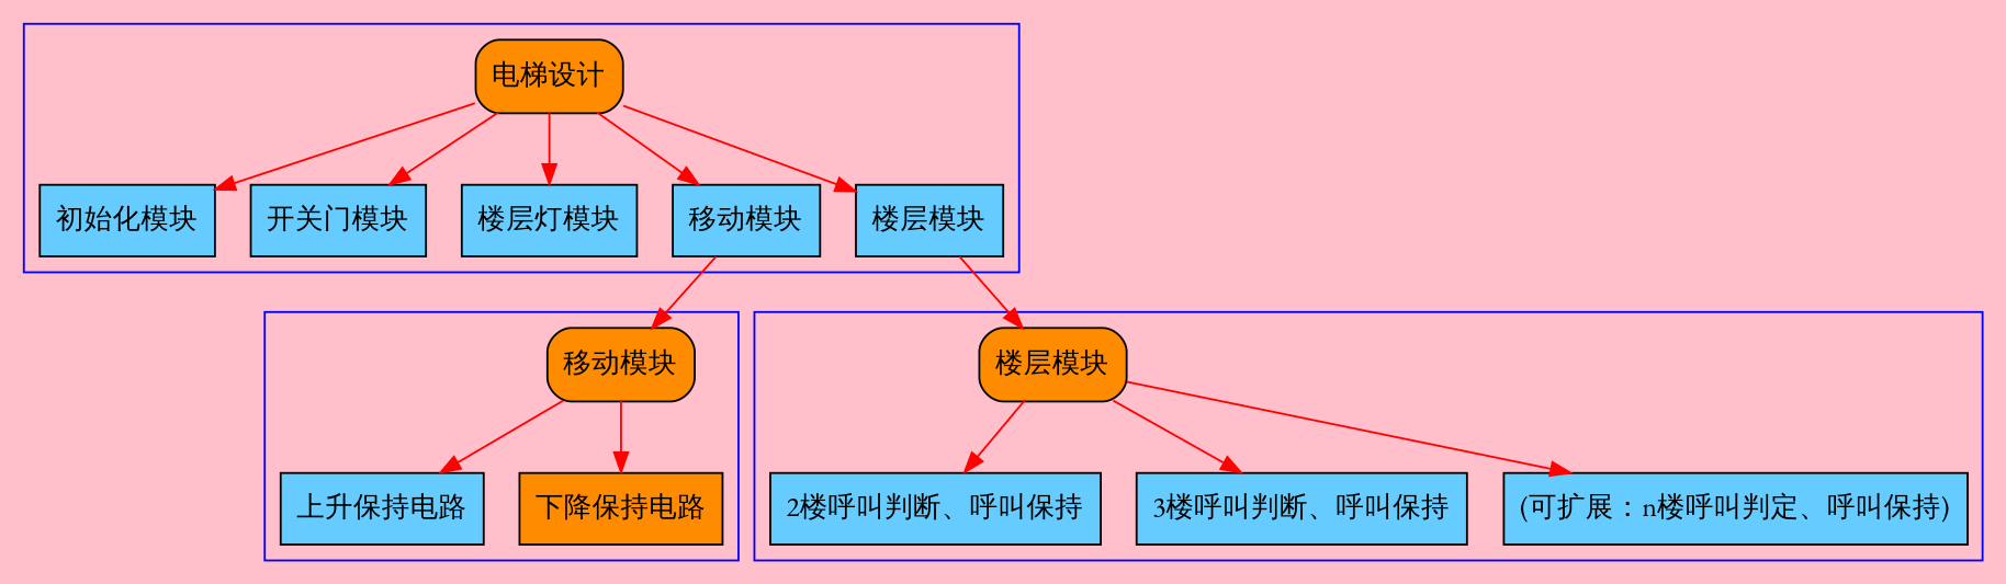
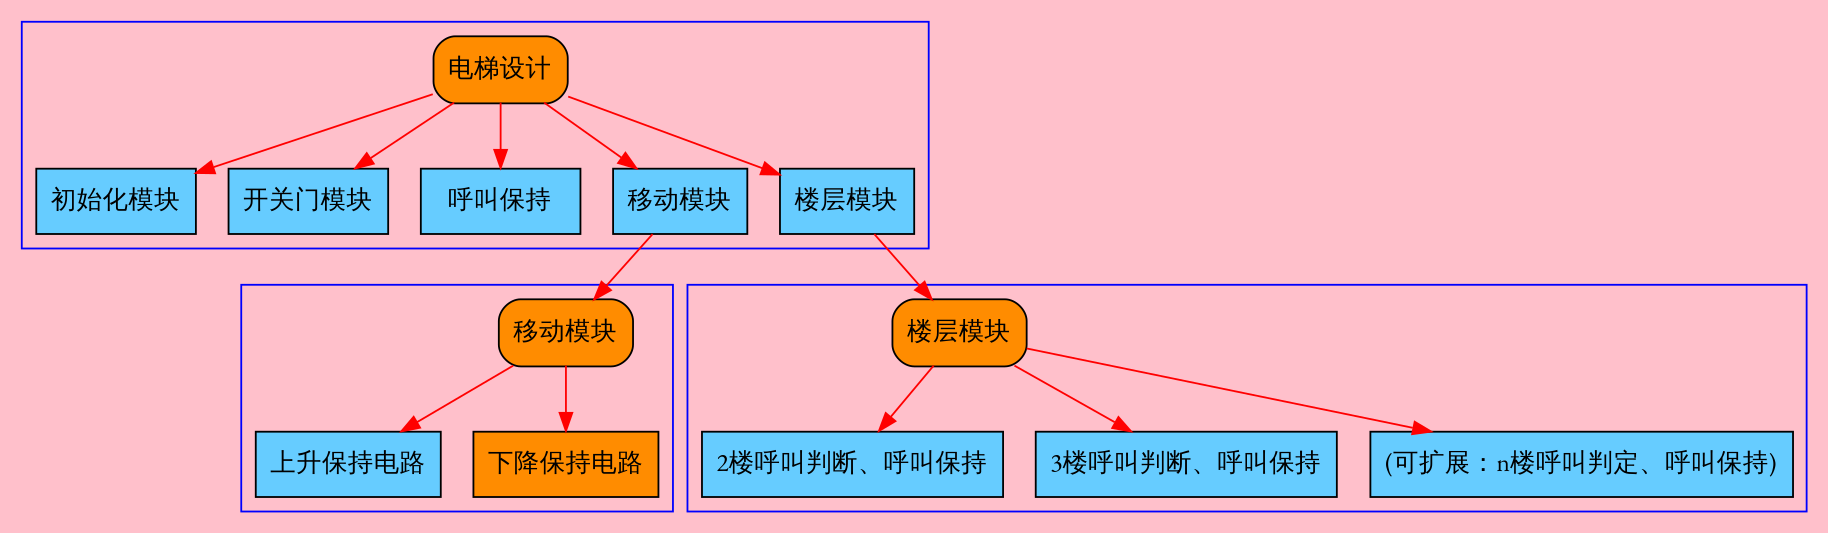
  digraph {
    bgcolor=pink
    fontname="EB Garamond"
    node [fillcolor="#66CCff" fontname="EB Garamond" shape=box style=filled]
    edge [color=red fontname="EB Garamond" style=solid]
    n1 [fillcolor="#FF8C00" label="电梯设计" shape=Mrecord]
    n2 [label="初始化模块"]
    n3 [label="开关门模块"]
-   n4 [label="楼层灯模块"]
+   n4 [label="呼叫保持"]
    n5 [label="移动模块"]
    n6 [label="楼层模块"]
    n7 [fillcolor="#FF8C00" label="移动模块" shape=Mrecord]
    n8 [label="上升保持电路"]
    n9 [fillcolor="#FF8C00" label="下降保持电路"]
    n10 [fillcolor="#FF8C00" label="楼层模块" shape=Mrecord]
    n11 [label="2楼呼叫判断、呼叫保持"]
    n12 [label="3楼呼叫判断、呼叫保持"]
    n13 [label="(可扩展：n楼呼叫判定、呼叫保持)"]
    subgraph cluster_1 {
      color=blue
      n1
      n2
      n3
      n4
      n5
      n6
    }
    subgraph cluster_2 {
      color=blue
      n7
      n8
      n9
    }
    subgraph cluster_3 {
      color=blue
      n10
      n11
      n12
      n13
    }
    n1 -> n2
    n1 -> n3
    n1 -> n4
    n1 -> n5
    n1 -> n6
    n5 -> n7
    n6 -> n10
    n7 -> n8
    n7 -> n9
    n10 -> n11
    n10 -> n12
    n10 -> n13
  }
